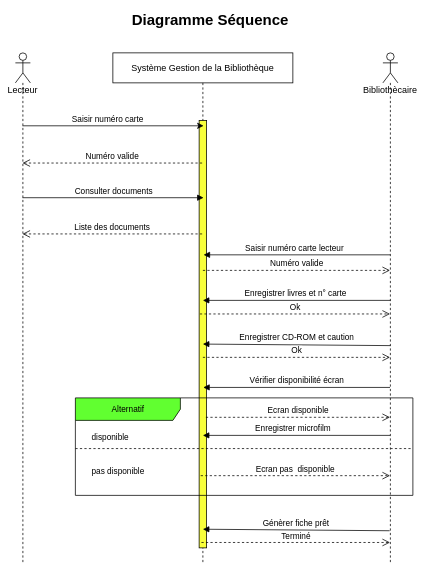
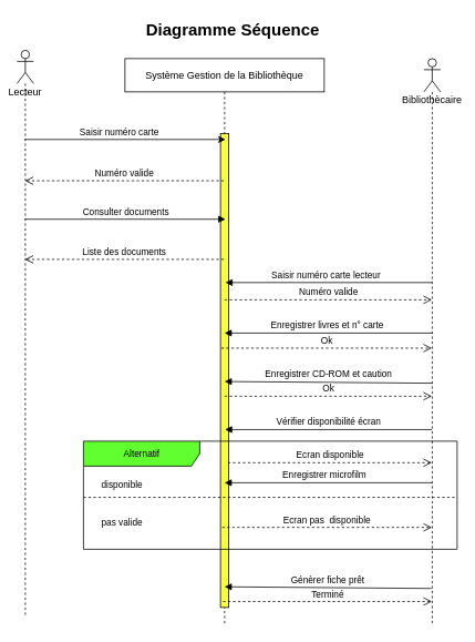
  <mxCell id="0" />
  <mxCell id="1" parent="0" />
  <mxCell id="2" value="Système Gestion de la Bibliothèque" style="shape=umlLifeline;perimeter=lifelinePerimeter;container=1;collapsible=0;recursiveResize=0;rounded=0;shadow=0;strokeWidth=1;" parent="1" vertex="1"><mxGeometry x="150" y="70" width="240" height="680" as="geometry" /></mxCell>
  <mxCell id="3" value="" style="html=1;points=[];perimeter=orthogonalPerimeter;fontSize=11;labelBackgroundColor=#FFF959;labelBorderColor=#FF6112;fillColor=#F8FF3B;" parent="2" vertex="1"><mxGeometry x="115" y="90" width="10" height="570" as="geometry" /></mxCell>
  <mxCell id="4" value="" style="endArrow=classic;html=1;rounded=0;entryX=0.504;entryY=0.143;entryDx=0;entryDy=0;entryPerimeter=0;" parent="1" source="6" target="2" edge="1"><mxGeometry width="50" height="50" relative="1" as="geometry"><mxPoint x="30" y="171" as="sourcePoint" /><mxPoint x="360" y="330" as="targetPoint" /></mxGeometry></mxCell>
  <mxCell id="5" value="Saisir numéro carte" style="edgeLabel;html=1;align=center;verticalAlign=middle;resizable=0;points=[];" parent="4" vertex="1" connectable="0"><mxGeometry x="-0.17" relative="1" as="geometry"><mxPoint x="13" y="-10" as="offset" /></mxGeometry></mxCell>
- <mxCell id="6" value="Lecteur" style="shape=umlLifeline;participant=umlActor;perimeter=lifelinePerimeter;whiteSpace=wrap;html=1;container=1;collapsible=0;recursiveResize=0;verticalAlign=top;spacingTop=36;outlineConnect=0;" parent="1" vertex="1"><mxGeometry x="20" y="70" width="20" height="680" as="geometry" /></mxCell>
+ <mxCell id="6" value="Lecteur" style="shape=umlLifeline;participant=umlActor;perimeter=lifelinePerimeter;whiteSpace=wrap;html=1;container=1;collapsible=0;recursiveResize=0;verticalAlign=top;spacingTop=36;outlineConnect=0;" parent="1" vertex="1"><mxGeometry x="20" y="60" width="20" height="680" as="geometry" /></mxCell>
  <mxCell id="7" value="Numéro valide" style="html=1;verticalAlign=bottom;endArrow=open;dashed=1;endSize=8;rounded=0;exitX=0.496;exitY=0.216;exitDx=0;exitDy=0;exitPerimeter=0;" parent="1" source="2" target="6" edge="1"><mxGeometry relative="1" as="geometry"><mxPoint x="370" y="360" as="sourcePoint" /><mxPoint x="290" y="360" as="targetPoint" /></mxGeometry></mxCell>
  <mxCell id="8" value="Consulter documents" style="html=1;verticalAlign=bottom;endArrow=block;rounded=0;entryX=0.504;entryY=0.284;entryDx=0;entryDy=0;entryPerimeter=0;" parent="1" source="6" target="2" edge="1"><mxGeometry width="80" relative="1" as="geometry"><mxPoint x="290" y="360" as="sourcePoint" /><mxPoint x="370" y="360" as="targetPoint" /></mxGeometry></mxCell>
  <mxCell id="9" value="Liste des documents" style="html=1;verticalAlign=bottom;endArrow=open;dashed=1;endSize=8;rounded=0;exitX=0.496;exitY=0.355;exitDx=0;exitDy=0;exitPerimeter=0;" parent="1" source="2" target="6" edge="1"><mxGeometry relative="1" as="geometry"><mxPoint x="370" y="360" as="sourcePoint" /><mxPoint x="290" y="360" as="targetPoint" /></mxGeometry></mxCell>
  <mxCell id="10" value="Bibliothècaire" style="shape=umlLifeline;participant=umlActor;perimeter=lifelinePerimeter;whiteSpace=wrap;html=1;container=1;collapsible=0;recursiveResize=0;verticalAlign=top;spacingTop=36;outlineConnect=0;" parent="1" vertex="1"><mxGeometry x="510" y="70" width="20" height="680" as="geometry" /></mxCell>
  <mxCell id="11" value="Saisir numéro carte lecteur" style="html=1;verticalAlign=bottom;endArrow=block;rounded=0;entryX=0.504;entryY=0.396;entryDx=0;entryDy=0;entryPerimeter=0;" parent="1" source="10" target="2" edge="1"><mxGeometry x="0.026" width="80" relative="1" as="geometry"><mxPoint x="290" y="360" as="sourcePoint" /><mxPoint x="355" y="340" as="targetPoint" /><mxPoint as="offset" /></mxGeometry></mxCell>
  <mxCell id="12" value="Numéro valide" style="html=1;verticalAlign=bottom;endArrow=open;dashed=1;endSize=8;rounded=0;" parent="1" target="10" edge="1"><mxGeometry relative="1" as="geometry"><mxPoint x="270" y="360" as="sourcePoint" /><mxPoint x="525" y="349.5" as="targetPoint" /></mxGeometry></mxCell>
  <mxCell id="13" value="&lt;font style=&quot;font-size: 11px&quot;&gt;Enregistrer CD-ROM et caution&lt;/font&gt;" style="html=1;verticalAlign=bottom;endArrow=block;rounded=0;fontSize=16;exitX=0.5;exitY=0.574;exitDx=0;exitDy=0;exitPerimeter=0;entryX=0.5;entryY=0.571;entryDx=0;entryDy=0;entryPerimeter=0;" parent="1" source="10" target="2" edge="1"><mxGeometry width="80" relative="1" as="geometry"><mxPoint x="535" y="450" as="sourcePoint" /><mxPoint x="355" y="450" as="targetPoint" /></mxGeometry></mxCell>
  <mxCell id="14" value="Vérifier disponibilité écran" style="html=1;verticalAlign=bottom;endArrow=block;rounded=0;fontSize=11;entryX=0.502;entryY=0.656;entryDx=0;entryDy=0;entryPerimeter=0;" parent="1" source="10" target="2" edge="1"><mxGeometry width="80" relative="1" as="geometry"><mxPoint x="295" y="470" as="sourcePoint" /><mxPoint x="460" y="470" as="targetPoint" /></mxGeometry></mxCell>
  <mxCell id="15" value="Ecran disponible" style="html=1;verticalAlign=bottom;endArrow=open;dashed=1;endSize=8;rounded=0;fontSize=11;exitX=0.9;exitY=0.747;exitDx=0;exitDy=0;exitPerimeter=0;" parent="1" target="10" edge="1"><mxGeometry relative="1" as="geometry"><mxPoint x="274" y="555.91" as="sourcePoint" /><mxPoint x="295" y="520" as="targetPoint" /></mxGeometry></mxCell>
  <mxCell id="16" value="Ecran pas&amp;nbsp; disponible" style="html=1;verticalAlign=bottom;endArrow=open;dashed=1;endSize=8;rounded=0;fontSize=11;exitX=0.488;exitY=0.829;exitDx=0;exitDy=0;exitPerimeter=0;" parent="1" source="2" target="10" edge="1"><mxGeometry relative="1" as="geometry"><mxPoint x="355" y="640" as="sourcePoint" /><mxPoint x="290" y="360" as="targetPoint" /></mxGeometry></mxCell>
  <mxCell id="17" value="" style="html=1;verticalAlign=bottom;labelBackgroundColor=none;endArrow=block;endFill=1;rounded=0;fontSize=11;" parent="1" source="10" edge="1"><mxGeometry width="160" relative="1" as="geometry"><mxPoint x="520" y="590" as="sourcePoint" /><mxPoint x="270" y="580" as="targetPoint" /></mxGeometry></mxCell>
  <mxCell id="18" value="Enregistrer microfilm" style="edgeLabel;html=1;align=center;verticalAlign=middle;resizable=0;points=[];fontSize=11;" parent="17" vertex="1" connectable="0"><mxGeometry x="-0.488" y="1" relative="1" as="geometry"><mxPoint x="-66" y="-11" as="offset" /></mxGeometry></mxCell>
  <mxCell id="19" value="Ok" style="html=1;verticalAlign=bottom;endArrow=open;dashed=1;endSize=8;rounded=0;fontSize=11;exitX=0.5;exitY=0.597;exitDx=0;exitDy=0;exitPerimeter=0;" parent="1" source="2" target="10" edge="1"><mxGeometry relative="1" as="geometry"><mxPoint x="355" y="470" as="sourcePoint" /><mxPoint x="220" y="390" as="targetPoint" /></mxGeometry></mxCell>
  <mxCell id="20" value="Enregistrer livres et n° carte&amp;nbsp;" style="html=1;verticalAlign=bottom;endArrow=block;rounded=0;fontSize=11;" parent="1" edge="1"><mxGeometry width="80" relative="1" as="geometry"><mxPoint x="520" y="400" as="sourcePoint" /><mxPoint x="270" y="400" as="targetPoint" /></mxGeometry></mxCell>
  <mxCell id="21" value="Ok" style="html=1;verticalAlign=bottom;endArrow=open;dashed=1;endSize=8;rounded=0;fontSize=11;exitX=0.1;exitY=0.487;exitDx=0;exitDy=0;exitPerimeter=0;" parent="1" target="10" edge="1"><mxGeometry relative="1" as="geometry"><mxPoint x="266" y="418.11" as="sourcePoint" /><mxPoint x="220" y="390" as="targetPoint" /></mxGeometry></mxCell>
  <mxCell id="22" value="Alternatif" style="shape=umlFrame;tabWidth=110;tabHeight=30;tabPosition=left;html=1;boundedLbl=1;labelInHeader=1;width=140;height=30;fontSize=11;labelBackgroundColor=none;fillColor=#61FF30;" parent="1" vertex="1"><mxGeometry x="100" y="530" width="450" height="130" as="geometry" /></mxCell>
  <mxCell id="23" value="disponible" style="text;fontSize=11;" parent="22" vertex="1"><mxGeometry width="100" height="20" relative="1" as="geometry"><mxPoint x="20" y="40" as="offset" /></mxGeometry></mxCell>
- <mxCell id="24" value="pas disponible" style="line;strokeWidth=1;dashed=1;labelPosition=center;verticalLabelPosition=bottom;align=left;verticalAlign=top;spacingLeft=20;spacingTop=15;fontSize=11;" parent="22" vertex="1"><mxGeometry y="65" width="450.0" height="5.2" as="geometry" /></mxCell>
+ <mxCell id="24" value="pas valide" style="line;strokeWidth=1;dashed=1;labelPosition=center;verticalLabelPosition=bottom;align=left;verticalAlign=top;spacingLeft=20;spacingTop=15;fontSize=11;" parent="22" vertex="1"><mxGeometry y="65" width="450.0" height="5.2" as="geometry" /></mxCell>
  <mxCell id="25" value="Génèrer fiche prêt" style="html=1;verticalAlign=bottom;endArrow=block;rounded=0;fontSize=11;entryX=0.5;entryY=0.934;entryDx=0;entryDy=0;entryPerimeter=0;exitX=0.45;exitY=0.937;exitDx=0;exitDy=0;exitPerimeter=0;" parent="1" source="10" target="2" edge="1"><mxGeometry width="80" relative="1" as="geometry"><mxPoint x="520" y="727" as="sourcePoint" /><mxPoint x="510" y="440" as="targetPoint" /></mxGeometry></mxCell>
  <mxCell id="26" value="Terminé" style="html=1;verticalAlign=bottom;endArrow=open;dashed=1;endSize=8;rounded=0;fontSize=11;exitX=0.492;exitY=0.96;exitDx=0;exitDy=0;exitPerimeter=0;" parent="1" source="2" target="10" edge="1"><mxGeometry relative="1" as="geometry"><mxPoint x="270" y="750" as="sourcePoint" /><mxPoint x="380" y="770" as="targetPoint" /></mxGeometry></mxCell>
- <mxCell id="27" value="&lt;b&gt;&lt;font style=&quot;font-size: 20px&quot;&gt;Diagramme Séquence&lt;/font&gt;&lt;/b&gt;" style="text;html=1;strokeColor=none;fillColor=none;align=center;verticalAlign=middle;whiteSpace=wrap;rounded=0;fontSize=12;" vertex="1" parent="1"><mxGeometry x="170" y="10" width="220" height="30" as="geometry" /></mxCell>
+ <mxCell id="27" value="&lt;b&gt;&lt;font style=&quot;font-size: 20px&quot;&gt;Diagramme Séquence&lt;/font&gt;&lt;/b&gt;" style="text;html=1;strokeColor=none;fillColor=none;align=center;verticalAlign=middle;whiteSpace=wrap;rounded=0;fontSize=12;" vertex="1" parent="1"><mxGeometry x="170" y="20" width="220" height="30" as="geometry" /></mxCell>
